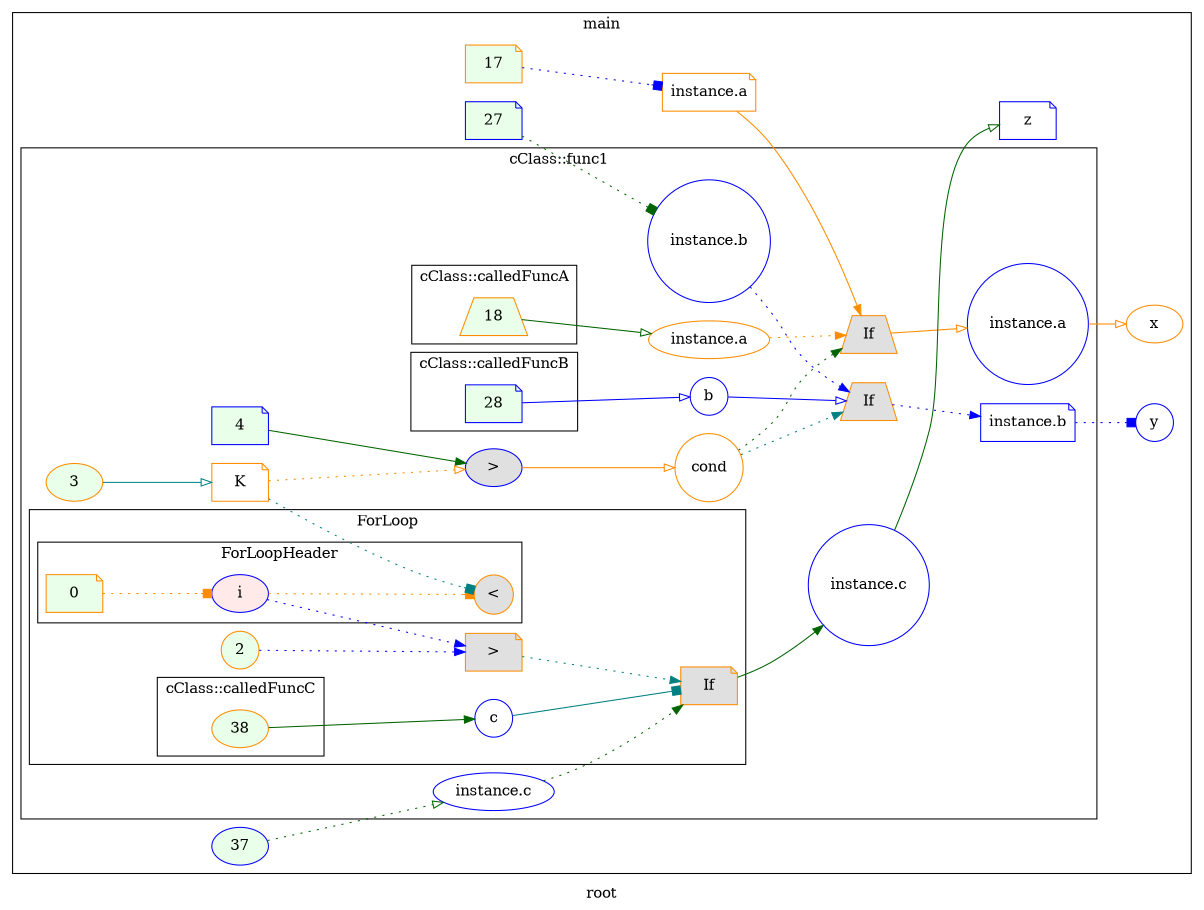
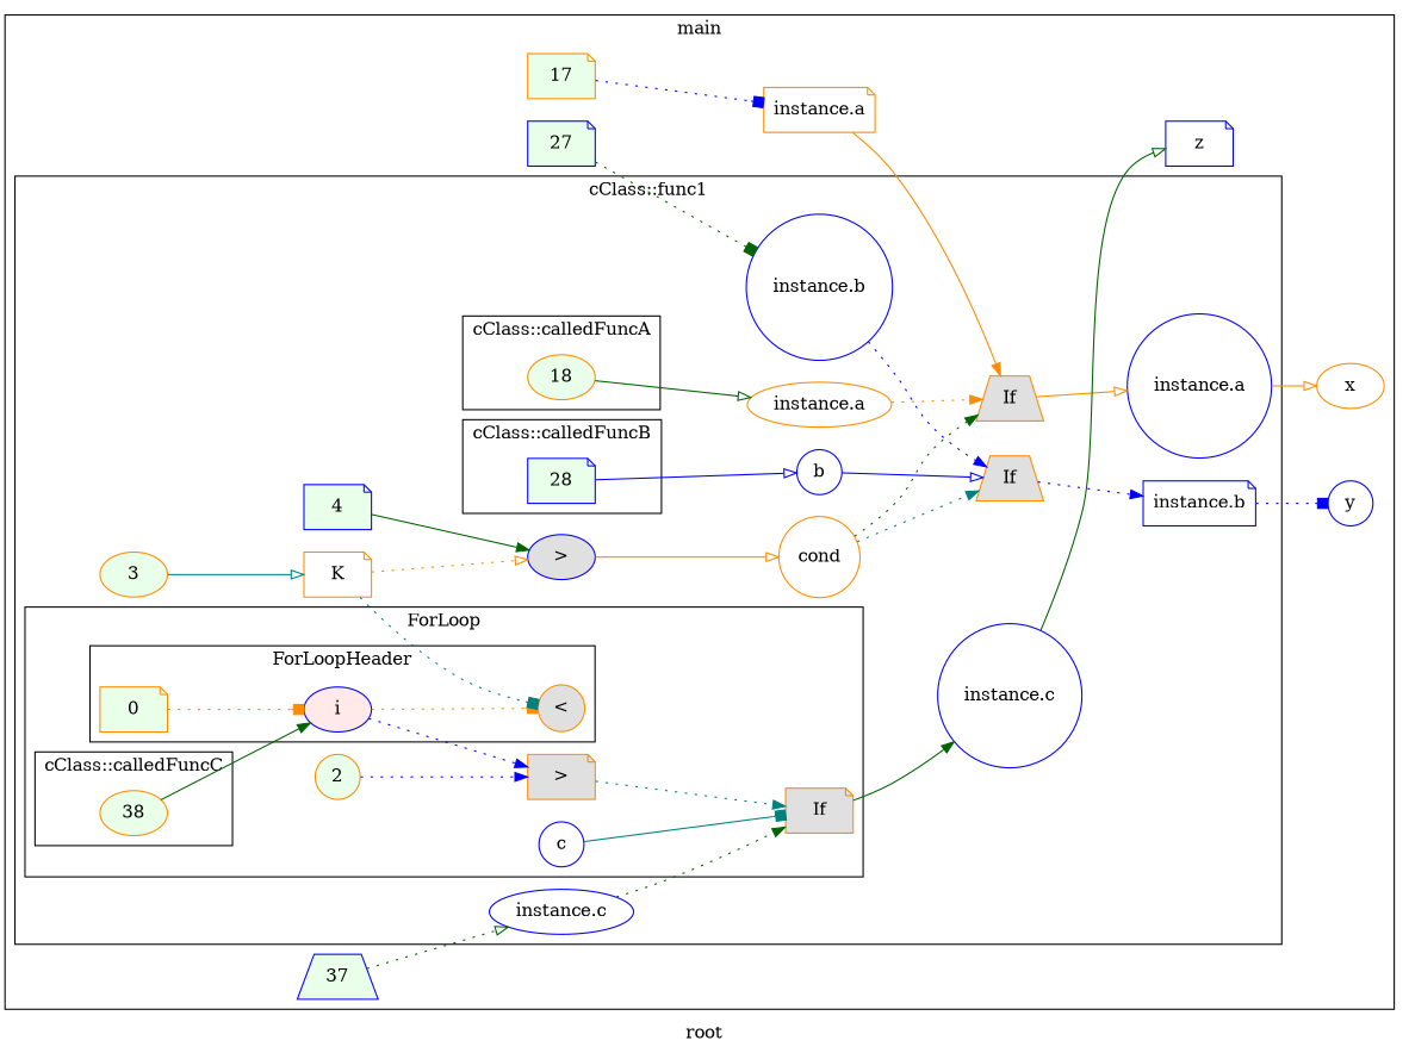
  digraph {
    label=root
    rankdir=LR
    node [color=darkorange shape=note style=filled]
    edge [arrowhead=normal color=darkgreen style=dotted]
-   n1 [fillcolor="#E9FFE9" label=18 shape=trapezium startinglines=11]
+   n1 [fillcolor="#E9FFE9" label=18 shape=ellipse startinglines=11]
    n2 [color=blue fillcolor="#E9FFE9" label=28 startinglines=16]
    n3 [fillcolor="#E9FFE9" label=0 startinglines=37]
    n4 [color=blue fillcolor="#FFE9E9" label=i shape=ellipse startinglines=37]
    n5 [fillcolor="#E0E0E0" label="<" shape=circle startinglines=37]
    n6 [fillcolor="#E9FFE9" label=38 shape=ellipse startinglines=21]
    n7 [fillcolor="#E9FFE9" label=2 shape=circle startinglines=39]
    n8 [fillcolor="#E0E0E0" label=">" startinglines=39]
    n9 [color=blue label=c shape=circle startingline=21 style=""]
    n10 [fillcolor="#E0E0E0" label=If startinglines=21]
    n11 [fillcolor="#E9FFE9" label=3 shape=ellipse startinglines=26]
    n12 [label=K startingline=26 style=""]
    n13 [color=blue fillcolor="#E9FFE9" label=4 startinglines=27]
    n14 [color=blue fillcolor="#E0E0E0" label=">" shape=ellipse startinglines=27]
    n15 [label=cond shape=circle startingline=27 style=""]
    n16 [label="instance.a" shape=ellipse startingline=11 style=""]
    n17 [fillcolor="#E0E0E0" label=If shape=trapezium startinglines=11]
    n18 [color=blue label="instance.a" shape=circle startingline=11 style=""]
    n19 [color=blue label=b shape=circle startingline=16 style=""]
    n20 [fillcolor="#E0E0E0" label=If shape=trapezium startinglines=16]
    n21 [color=blue label="instance.b" shape=circle startingline=48 style=""]
    n22 [color=blue label="instance.b" startingline=16 style=""]
    n23 [color=blue label="instance.c" shape=ellipse startingline=49 style=""]
    n24 [color=blue label="instance.c" shape=circle startingline=21 style=""]
    n25 [fillcolor="#E9FFE9" label=17 startinglines=47]
    n26 [label="instance.a" startingline=47 style=""]
    n27 [color=blue fillcolor="#E9FFE9" label=27 startinglines=48]
-   n28 [color=blue fillcolor="#E9FFE9" label=37 shape=ellipse startinglines=49]
+   n28 [color=blue fillcolor="#E9FFE9" label=37 shape=trapezium startinglines=49]
    n29 [label=x shape=ellipse startingline=51 style=""]
    n30 [color=blue label=y shape=circle startingline=52 style=""]
    n31 [color=blue label=z startingline=53 style=""]
    subgraph cluster_1 {
      label=main
      parent=G
      startinglines="24_45_45"
      n25
      n26
      n27
      n28
      n29
      n30
      n31
      subgraph cluster_2 {
        label="cClass::func1"
        parent=cluster_1
        startinglines="48_49_50"
        n11
        n12
        n13
        n14
        n15
        n16
        n17
        n18
        n19
        n20
        n21
        n22
        n23
        n24
        subgraph cluster_3 {
          label="cClass::calledFuncA"
          parent=cluster_2
          startinglines="27_29_30"
          n1
        }
        subgraph cluster_4 {
          label="cClass::calledFuncB"
          parent=cluster_2
          startinglines="32_33_34"
          n2
        }
        subgraph cluster_5 {
          label=ForLoop
          parent=cluster_2
          startinglines="34_16_37"
          n7
          n8
          n9
          n10
          subgraph cluster_6 {
            label=ForLoopHeader
            parent=cluster_5
            startinglines="34_16_37"
            n3
            n4
            n5
          }
          subgraph cluster_7 {
            label="cClass::calledFuncC"
            parent=cluster_5
            startinglines="37_39_40"
            n6
          }
        }
      }
    }
    n1 -> n16 [arrowhead=onormal style=solid]
    n2 -> n19 [arrowhead=onormal color=blue style=solid]
    n3 -> n4 [arrowhead=box color=darkorange]
    n4 -> n5 [arrowhead=box color=darkorange]
    n4 -> n8 [color=blue]
-   n6 -> n9 [style=solid]
+   n6 -> n4 [style=solid]
    n7 -> n8 [color=blue]
    n8 -> n10 [color=teal]
    n9 -> n10 [arrowhead=box color=teal style=solid]
    n10 -> n24 [style=solid]
    n11 -> n12 [arrowhead=onormal color=teal style=solid]
    n12 -> n5 [arrowhead=box color=teal]
    n12 -> n14 [arrowhead=onormal color=darkorange]
    n13 -> n14 [style=solid]
    n14 -> n15 [arrowhead=onormal color=darkorange style=solid]
    n15 -> n17
    n15 -> n20 [color=teal]
    n16 -> n17 [color=darkorange]
    n17 -> n18 [arrowhead=onormal color=darkorange style=solid]
    n18 -> n29 [arrowhead=onormal color=darkorange style=solid]
    n19 -> n20 [arrowhead=onormal color=blue style=solid]
    n20 -> n22 [color=blue]
    n21 -> n20 [color=blue]
    n22 -> n30 [arrowhead=box color=blue]
    n23 -> n10
    n24 -> n31 [arrowhead=onormal style=solid]
    n25 -> n26 [arrowhead=box color=blue]
    n26 -> n17 [color=darkorange style=solid]
    n27 -> n21 [arrowhead=box]
    n28 -> n23 [arrowhead=onormal]
  }
